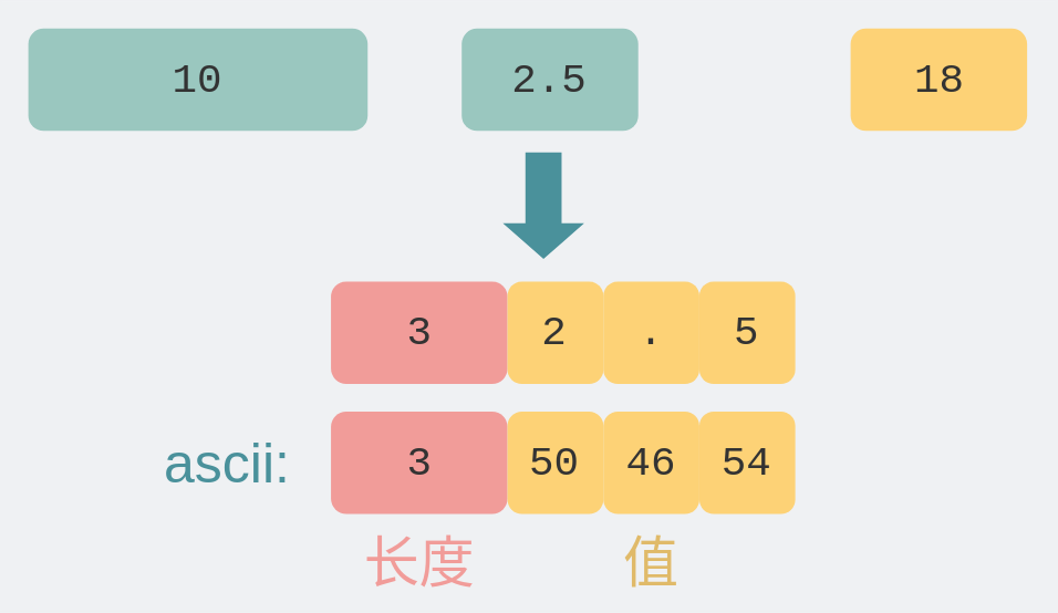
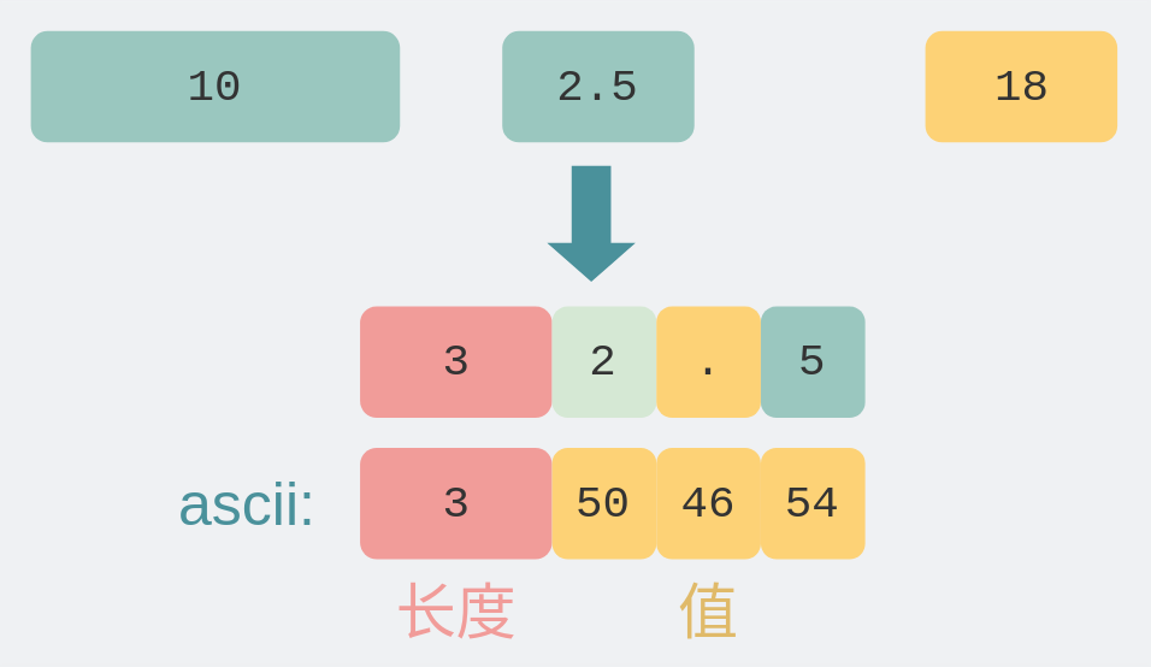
  <mxCell id="0" />
  <mxCell id="1" parent="0" />
  <mxCell id="2" value="&lt;div style=&quot;font-family: Menlo, Monaco, &amp;quot;Courier New&amp;quot;, monospace; line-height: 24px;&quot;&gt;&lt;div style=&quot;&quot;&gt;&lt;font color=&quot;#333333&quot; style=&quot;font-size: 30px;&quot;&gt;10&lt;/font&gt;&lt;/div&gt;&lt;/div&gt;" style="rounded=1;whiteSpace=wrap;html=1;strokeWidth=5;fontSize=30;strokeColor=none;fillColor=#9AC7BF;align=center;" parent="1" vertex="1"><mxGeometry x="20" y="20" width="245.36" height="74" as="geometry" /></mxCell>
  <mxCell id="3" value="&lt;div style=&quot;font-family: Menlo, Monaco, &amp;quot;Courier New&amp;quot;, monospace; line-height: 24px;&quot;&gt;&lt;div style=&quot;&quot;&gt;&lt;font color=&quot;#333333&quot; style=&quot;font-size: 30px;&quot;&gt;2.5&lt;/font&gt;&lt;/div&gt;&lt;/div&gt;" style="rounded=1;whiteSpace=wrap;html=1;strokeWidth=5;fontSize=30;strokeColor=none;fillColor=#9ac7bf;align=center;" parent="1" vertex="1"><mxGeometry x="333.36" y="20" width="127.64" height="74" as="geometry" /></mxCell>
  <mxCell id="4" value="&lt;div style=&quot;font-family: Menlo, Monaco, &amp;quot;Courier New&amp;quot;, monospace; line-height: 24px;&quot;&gt;&lt;div style=&quot;&quot;&gt;&lt;font color=&quot;#333333&quot; style=&quot;font-size: 30px;&quot;&gt;18&lt;/font&gt;&lt;/div&gt;&lt;/div&gt;" style="rounded=1;whiteSpace=wrap;html=1;strokeWidth=5;fontSize=30;strokeColor=none;fillColor=#FDD276;align=center;" parent="1" vertex="1"><mxGeometry x="614.54" y="20" width="127.64" height="74" as="geometry" /></mxCell>
  <mxCell id="5" value="" style="shape=flexArrow;endArrow=classic;html=1;rounded=0;width=26.154;endSize=8.231;endWidth=31.645;strokeColor=none;fillColor=#4A919B;" parent="1" edge="1"><mxGeometry width="50" height="50" relative="1" as="geometry"><mxPoint x="392.5" y="109" as="sourcePoint" /><mxPoint x="392.5" y="187" as="targetPoint" /></mxGeometry></mxCell>
  <mxCell id="6" value="&lt;div style=&quot;font-family: Menlo, Monaco, &amp;quot;Courier New&amp;quot;, monospace; line-height: 24px;&quot;&gt;&lt;div style=&quot;&quot;&gt;&lt;font color=&quot;#333333&quot; style=&quot;font-size: 30px;&quot;&gt;3&lt;/font&gt;&lt;/div&gt;&lt;/div&gt;" style="rounded=1;whiteSpace=wrap;html=1;strokeWidth=5;fontSize=30;strokeColor=none;fillColor=#F19C99;align=center;" vertex="1" parent="1"><mxGeometry x="238.82" y="203" width="127.64" height="74" as="geometry" /></mxCell>
- <mxCell id="7" value="&lt;div style=&quot;font-family: Menlo, Monaco, &amp;quot;Courier New&amp;quot;, monospace; line-height: 24px;&quot;&gt;&lt;div style=&quot;&quot;&gt;&lt;font color=&quot;#333333&quot; style=&quot;font-size: 30px;&quot;&gt;2&lt;/font&gt;&lt;/div&gt;&lt;/div&gt;" style="rounded=1;whiteSpace=wrap;html=1;strokeWidth=5;fontSize=30;strokeColor=none;fillColor=#FDD276;align=center;" vertex="1" parent="1"><mxGeometry x="366.46" y="203" width="69.36" height="74" as="geometry" /></mxCell>
+ <mxCell id="7" value="&lt;div style=&quot;font-family: Menlo, Monaco, &amp;quot;Courier New&amp;quot;, monospace; line-height: 24px;&quot;&gt;&lt;div style=&quot;&quot;&gt;&lt;font color=&quot;#333333&quot; style=&quot;font-size: 30px;&quot;&gt;2&lt;/font&gt;&lt;/div&gt;&lt;/div&gt;" style="rounded=1;whiteSpace=wrap;html=1;strokeWidth=5;fontSize=30;strokeColor=none;fillColor=#d5e8d4;align=center;" vertex="1" parent="1"><mxGeometry x="366.46" y="203" width="69.36" height="74" as="geometry" /></mxCell>
  <mxCell id="8" value="&lt;div style=&quot;font-family: Menlo, Monaco, &amp;quot;Courier New&amp;quot;, monospace; line-height: 24px;&quot;&gt;&lt;div style=&quot;&quot;&gt;&lt;font color=&quot;#333333&quot;&gt;.&lt;/font&gt;&lt;/div&gt;&lt;/div&gt;" style="rounded=1;whiteSpace=wrap;html=1;strokeWidth=5;fontSize=30;strokeColor=none;fillColor=#FDD276;align=center;" vertex="1" parent="1"><mxGeometry x="435.82" y="203" width="69.36" height="74" as="geometry" /></mxCell>
- <mxCell id="9" value="&lt;div style=&quot;font-family: Menlo, Monaco, &amp;quot;Courier New&amp;quot;, monospace; line-height: 24px;&quot;&gt;&lt;div style=&quot;&quot;&gt;&lt;font color=&quot;#333333&quot; style=&quot;font-size: 30px;&quot;&gt;5&lt;/font&gt;&lt;/div&gt;&lt;/div&gt;" style="rounded=1;whiteSpace=wrap;html=1;strokeWidth=5;fontSize=30;strokeColor=none;fillColor=#FDD276;align=center;" vertex="1" parent="1"><mxGeometry x="505.18" y="203" width="69.36" height="74" as="geometry" /></mxCell>
+ <mxCell id="9" value="&lt;div style=&quot;font-family: Menlo, Monaco, &amp;quot;Courier New&amp;quot;, monospace; line-height: 24px;&quot;&gt;&lt;div style=&quot;&quot;&gt;&lt;font color=&quot;#333333&quot; style=&quot;font-size: 30px;&quot;&gt;5&lt;/font&gt;&lt;/div&gt;&lt;/div&gt;" style="rounded=1;whiteSpace=wrap;html=1;strokeWidth=5;fontSize=30;strokeColor=none;fillColor=#9ac7bf;align=center;" vertex="1" parent="1"><mxGeometry x="505.18" y="203" width="69.36" height="74" as="geometry" /></mxCell>
  <mxCell id="10" value="&lt;font color=&quot;#4a919b&quot; style=&quot;font-size: 40px;&quot;&gt;ascii:&lt;/font&gt;" style="text;html=1;strokeColor=none;fillColor=none;align=center;verticalAlign=middle;whiteSpace=wrap;rounded=0;" vertex="1" parent="1"><mxGeometry x="114" y="319" width="100" height="30" as="geometry" /></mxCell>
  <mxCell id="11" value="&lt;div style=&quot;font-family: Menlo, Monaco, &amp;quot;Courier New&amp;quot;, monospace; line-height: 24px;&quot;&gt;&lt;div style=&quot;&quot;&gt;&lt;font color=&quot;#333333&quot; style=&quot;font-size: 30px;&quot;&gt;3&lt;/font&gt;&lt;/div&gt;&lt;/div&gt;" style="rounded=1;whiteSpace=wrap;html=1;strokeWidth=5;fontSize=30;strokeColor=none;fillColor=#F19C99;align=center;" vertex="1" parent="1"><mxGeometry x="238.82" y="297" width="127.64" height="74" as="geometry" /></mxCell>
  <mxCell id="12" value="&lt;div style=&quot;font-family: Menlo, Monaco, &amp;quot;Courier New&amp;quot;, monospace; line-height: 24px;&quot;&gt;&lt;div style=&quot;&quot;&gt;&lt;font color=&quot;#333333&quot; style=&quot;font-size: 30px;&quot;&gt;50&lt;/font&gt;&lt;/div&gt;&lt;/div&gt;" style="rounded=1;whiteSpace=wrap;html=1;strokeWidth=5;fontSize=30;strokeColor=none;fillColor=#FDD276;align=center;" vertex="1" parent="1"><mxGeometry x="366.46" y="297" width="69.36" height="74" as="geometry" /></mxCell>
  <mxCell id="13" value="&lt;div style=&quot;font-family: Menlo, Monaco, &amp;quot;Courier New&amp;quot;, monospace; line-height: 24px;&quot;&gt;&lt;div style=&quot;&quot;&gt;&lt;font color=&quot;#333333&quot;&gt;46&lt;/font&gt;&lt;/div&gt;&lt;/div&gt;" style="rounded=1;whiteSpace=wrap;html=1;strokeWidth=5;fontSize=30;strokeColor=none;fillColor=#FDD276;align=center;" vertex="1" parent="1"><mxGeometry x="435.82" y="297" width="69.36" height="74" as="geometry" /></mxCell>
  <mxCell id="14" value="&lt;div style=&quot;font-family: Menlo, Monaco, &amp;quot;Courier New&amp;quot;, monospace; line-height: 24px;&quot;&gt;&lt;div style=&quot;&quot;&gt;&lt;font color=&quot;#333333&quot; style=&quot;font-size: 30px;&quot;&gt;54&lt;/font&gt;&lt;/div&gt;&lt;/div&gt;" style="rounded=1;whiteSpace=wrap;html=1;strokeWidth=5;fontSize=30;strokeColor=none;fillColor=#FDD276;align=center;" vertex="1" parent="1"><mxGeometry x="505.18" y="297" width="69.36" height="74" as="geometry" /></mxCell>
  <mxCell id="15" value="&lt;span style=&quot;font-size: 40px;&quot;&gt;&lt;font color=&quot;#f19c99&quot;&gt;长度&lt;/font&gt;&lt;/span&gt;" style="text;html=1;strokeColor=none;fillColor=none;align=center;verticalAlign=middle;whiteSpace=wrap;rounded=0;" vertex="1" parent="1"><mxGeometry x="252.64" y="391" width="100" height="30" as="geometry" /></mxCell>
  <mxCell id="16" value="&lt;span style=&quot;font-size: 40px;&quot;&gt;&lt;font color=&quot;#e0ba69&quot;&gt;值&lt;/font&gt;&lt;/span&gt;" style="text;html=1;strokeColor=none;fillColor=none;align=center;verticalAlign=middle;whiteSpace=wrap;rounded=0;" vertex="1" parent="1"><mxGeometry x="357.25" y="391" width="226.5" height="30" as="geometry" /></mxCell>
